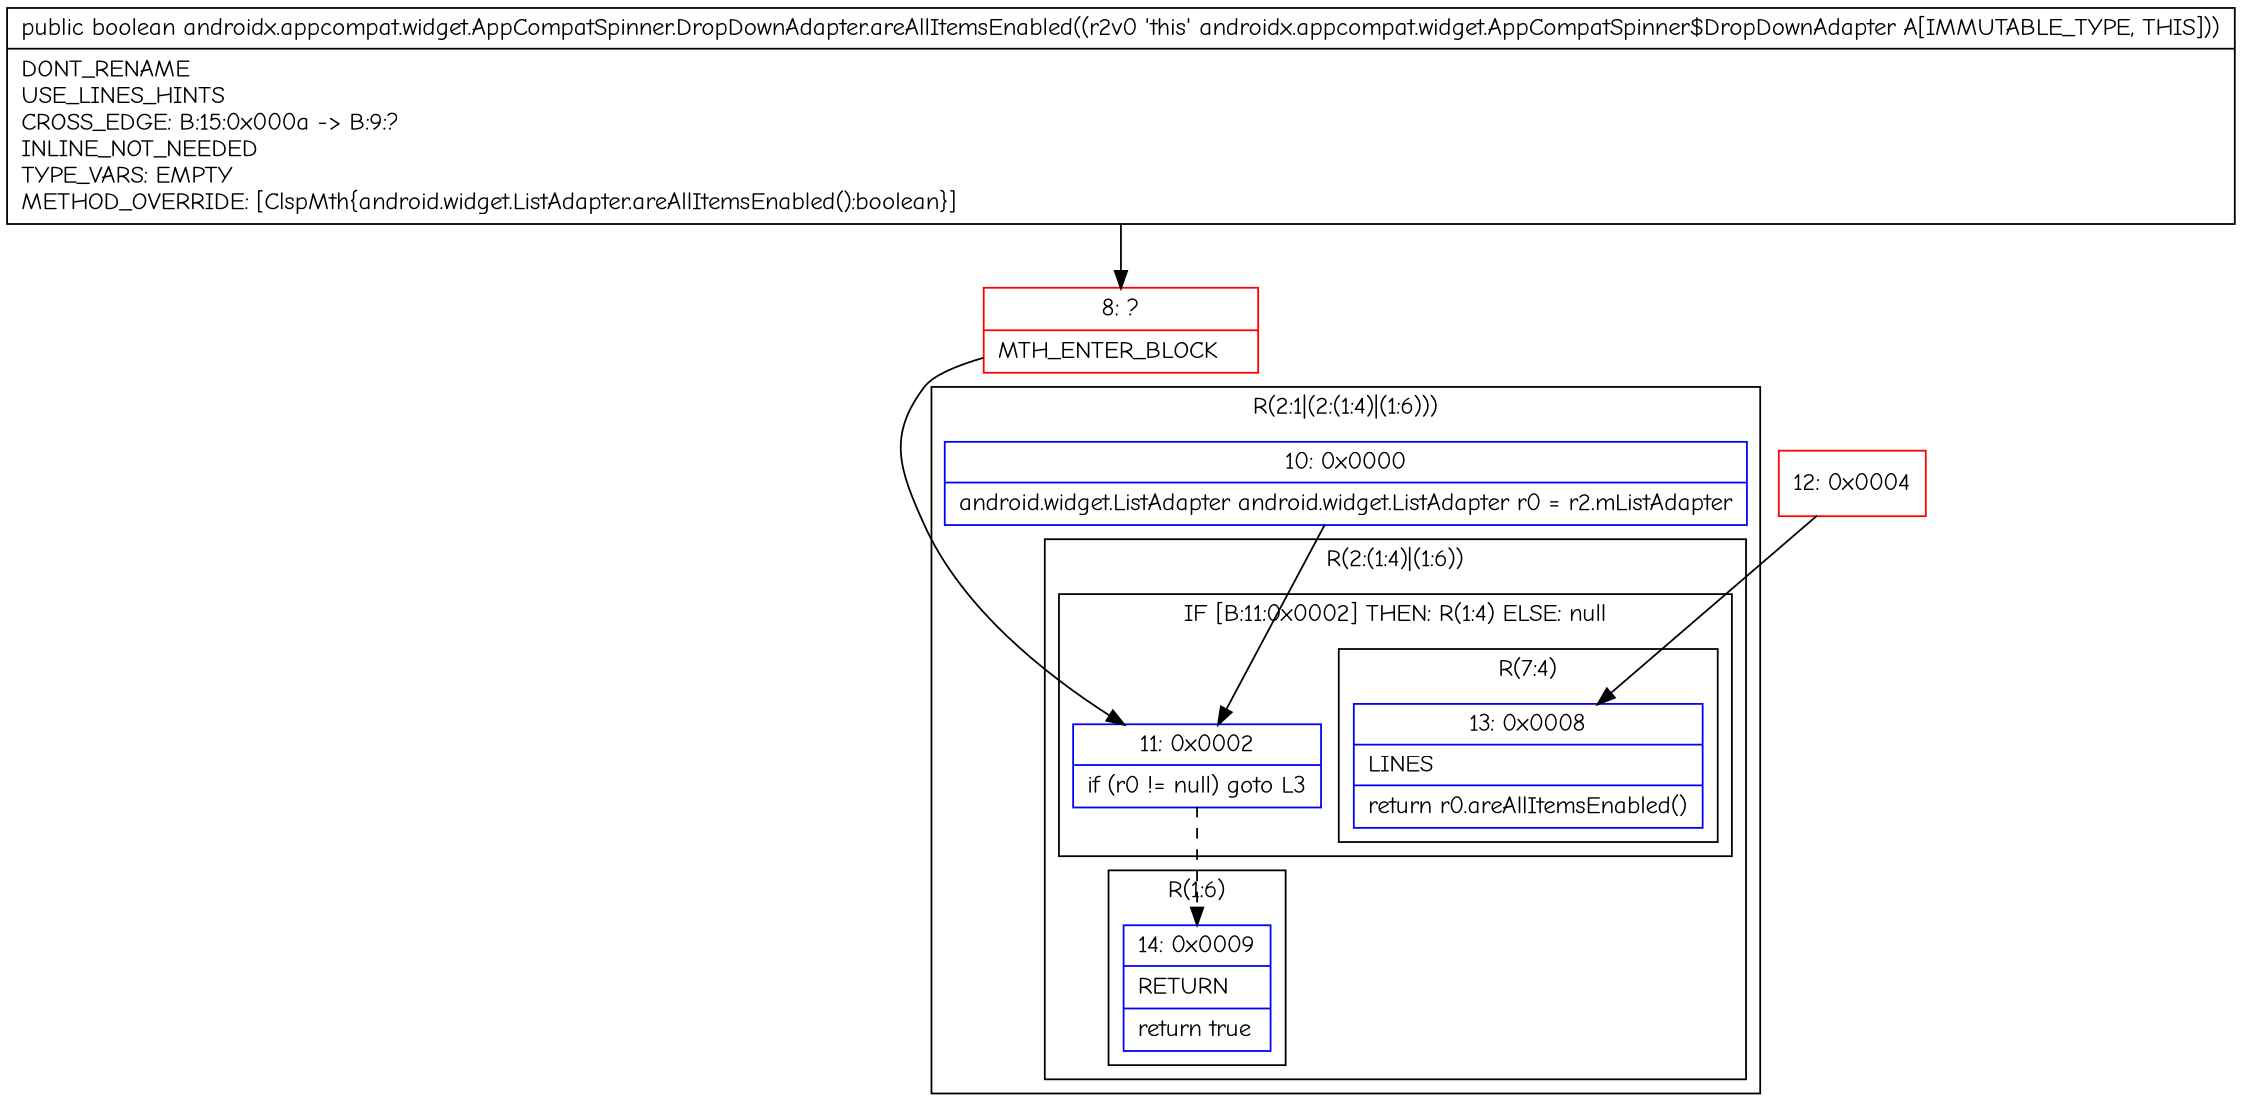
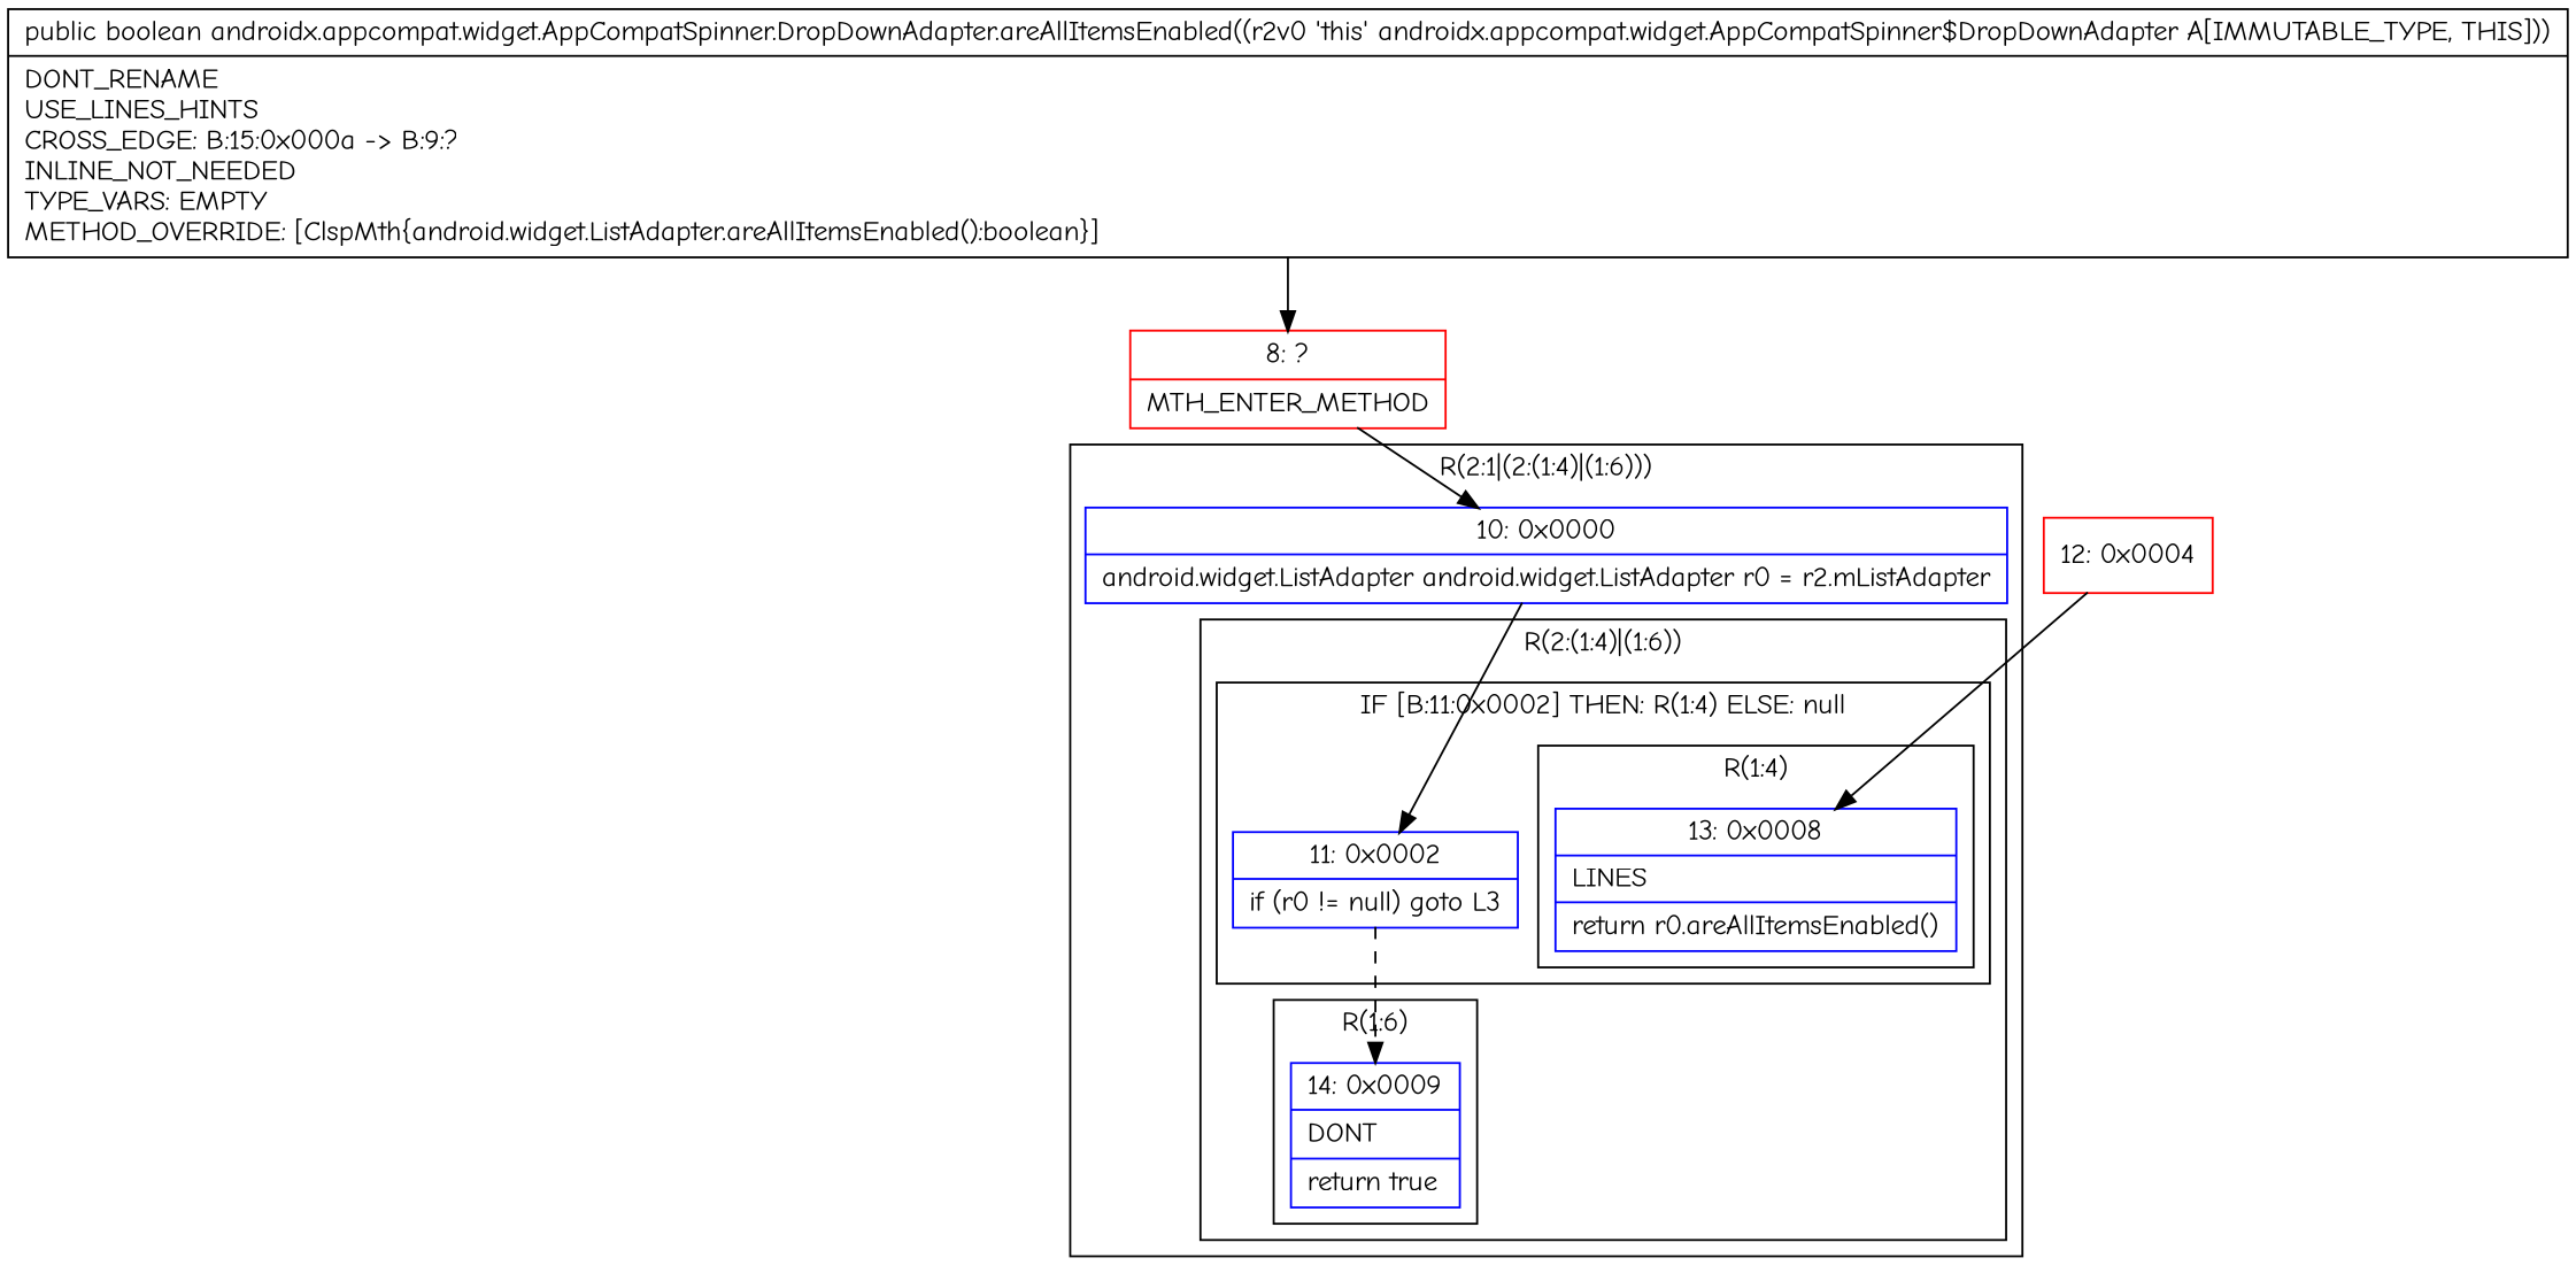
  digraph {
    fontname="Comic Neue"
    node [color=blue fontname="Comic Neue" shape=record]
    edge [fontname="Comic Neue"]
    n1 [label="{13\:\ 0x0008|LINES\l|return r0.areAllItemsEnabled()\l}"]
    n2 [label="{11\:\ 0x0002|if (r0 != null) goto L3\l}"]
-   n3 [label="{14\:\ 0x0009|RETURN\l|return true\l}"]
+   n3 [label="{14\:\ 0x0009|DONT\l|return true\l}"]
    n4 [label="{10\:\ 0x0000|android.widget.ListAdapter android.widget.ListAdapter r0 = r2.mListAdapter\l}"]
    n5 [color=red label="{12\:\ 0x0004}"]
-   n6 [color=red label="{8\:\ ?|MTH_ENTER_BLOCK\l}"]
+   n6 [color=red label="{8\:\ ?|MTH_ENTER_METHOD\l}"]
    n7 [label="{public boolean androidx.appcompat.widget.AppCompatSpinner.DropDownAdapter.areAllItemsEnabled((r2v0 'this' androidx.appcompat.widget.AppCompatSpinner$DropDownAdapter A[IMMUTABLE_TYPE, THIS]))  | DONT_RENAME\lUSE_LINES_HINTS\lCROSS_EDGE: B:15:0x000a \-\> B:9:?\lINLINE_NOT_NEEDED\lTYPE_VARS: EMPTY\lMETHOD_OVERRIDE: [ClspMth\{android.widget.ListAdapter.areAllItemsEnabled():boolean\}]\l}" color=""]
    subgraph cluster_1 {
      label="R(2:1|(2:(1:4)|(1:6)))"
      n4
      subgraph cluster_2 {
        label="R(2:(1:4)|(1:6))"
        subgraph cluster_3 {
          label="IF [B:11:0x0002] THEN: R(1:4) ELSE: null"
          n2
          subgraph cluster_4 {
-           label="R(7:4)"
+           label="R(1:4)"
            n1
          }
        }
        subgraph cluster_5 {
          label="R(1:6)"
          n3
        }
      }
    }
    n2 -> n3 [style=dashed]
    n4 -> n2
    n5 -> n1
-   n6 -> n2
+   n6 -> n4
    n7 -> n6
  }
